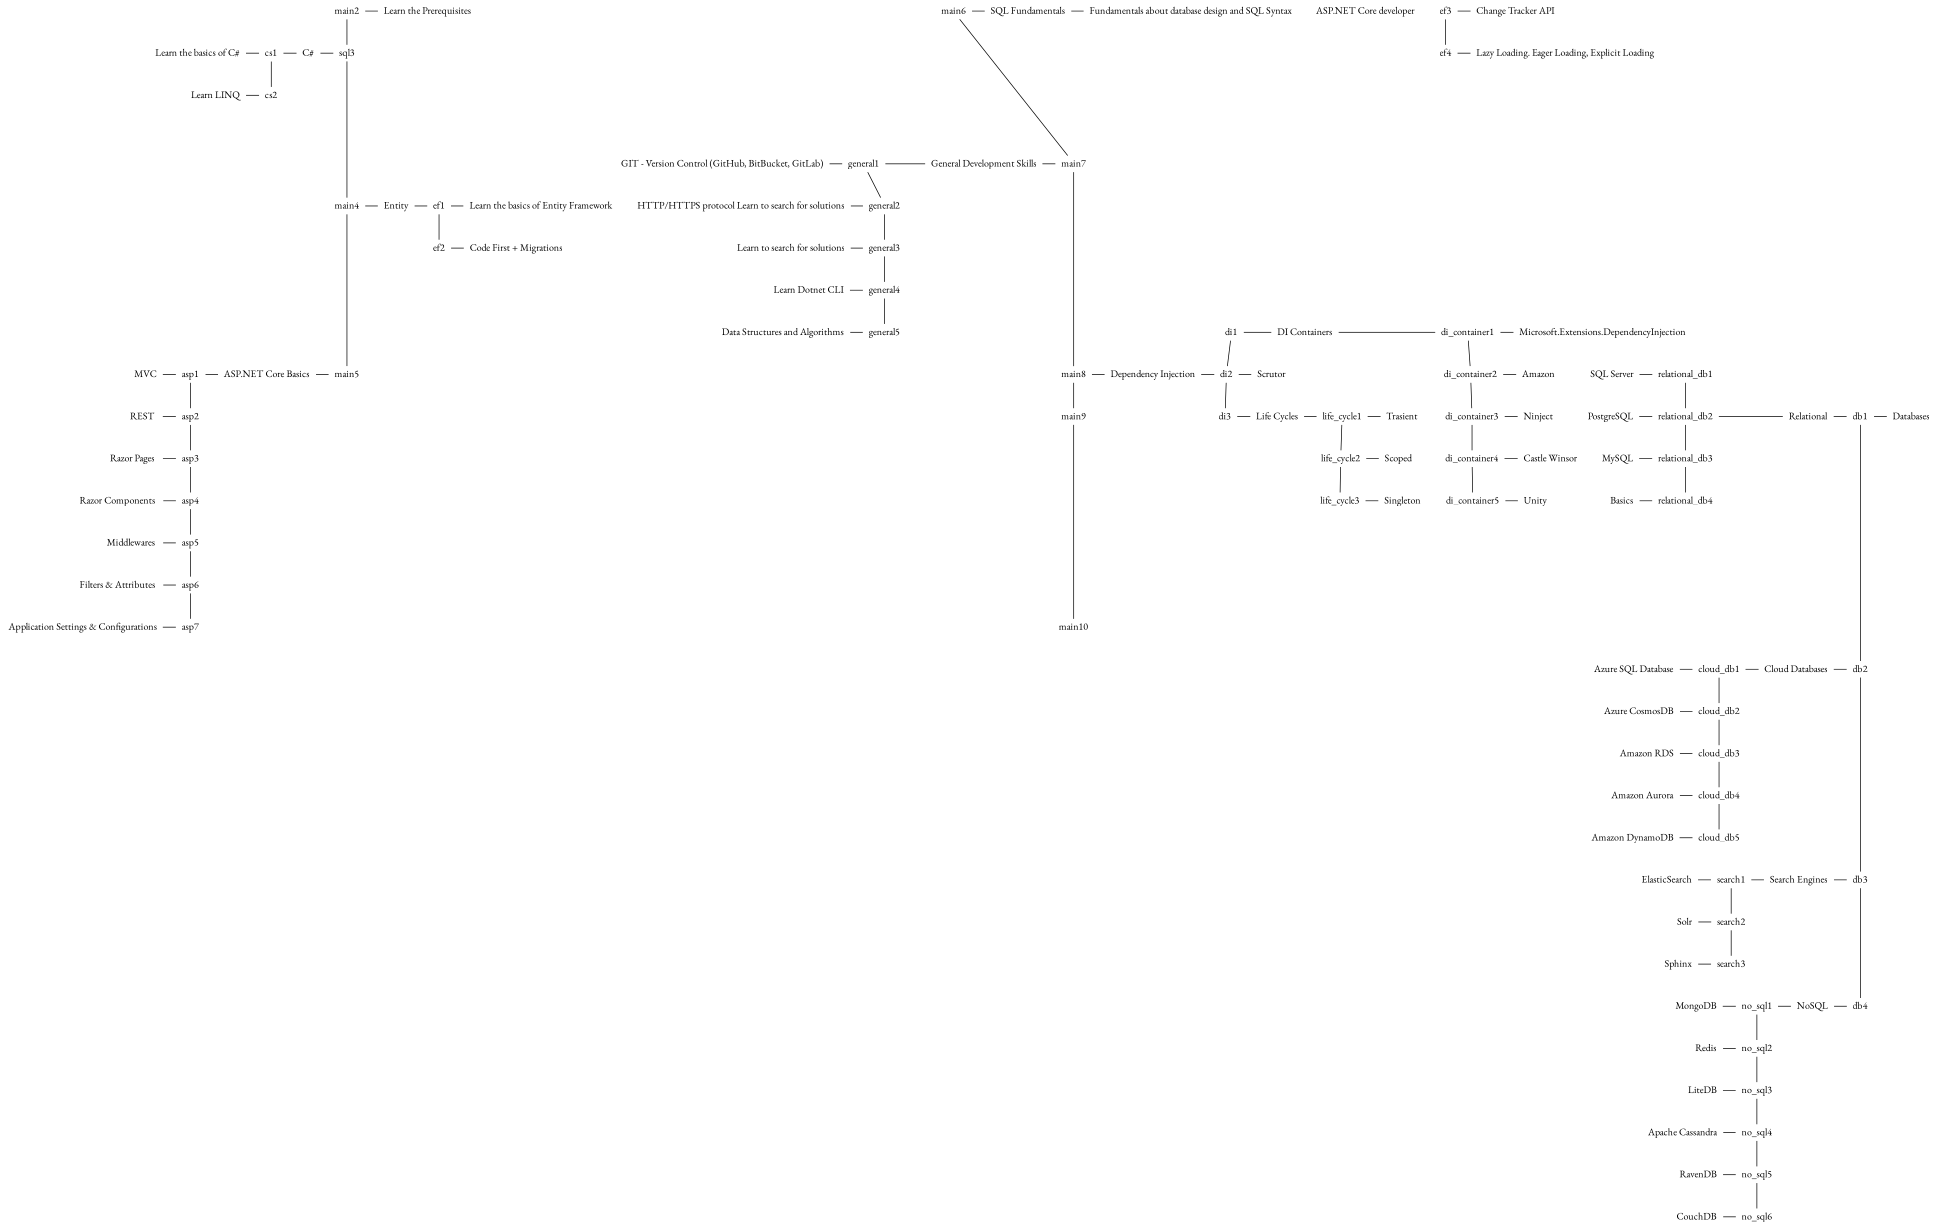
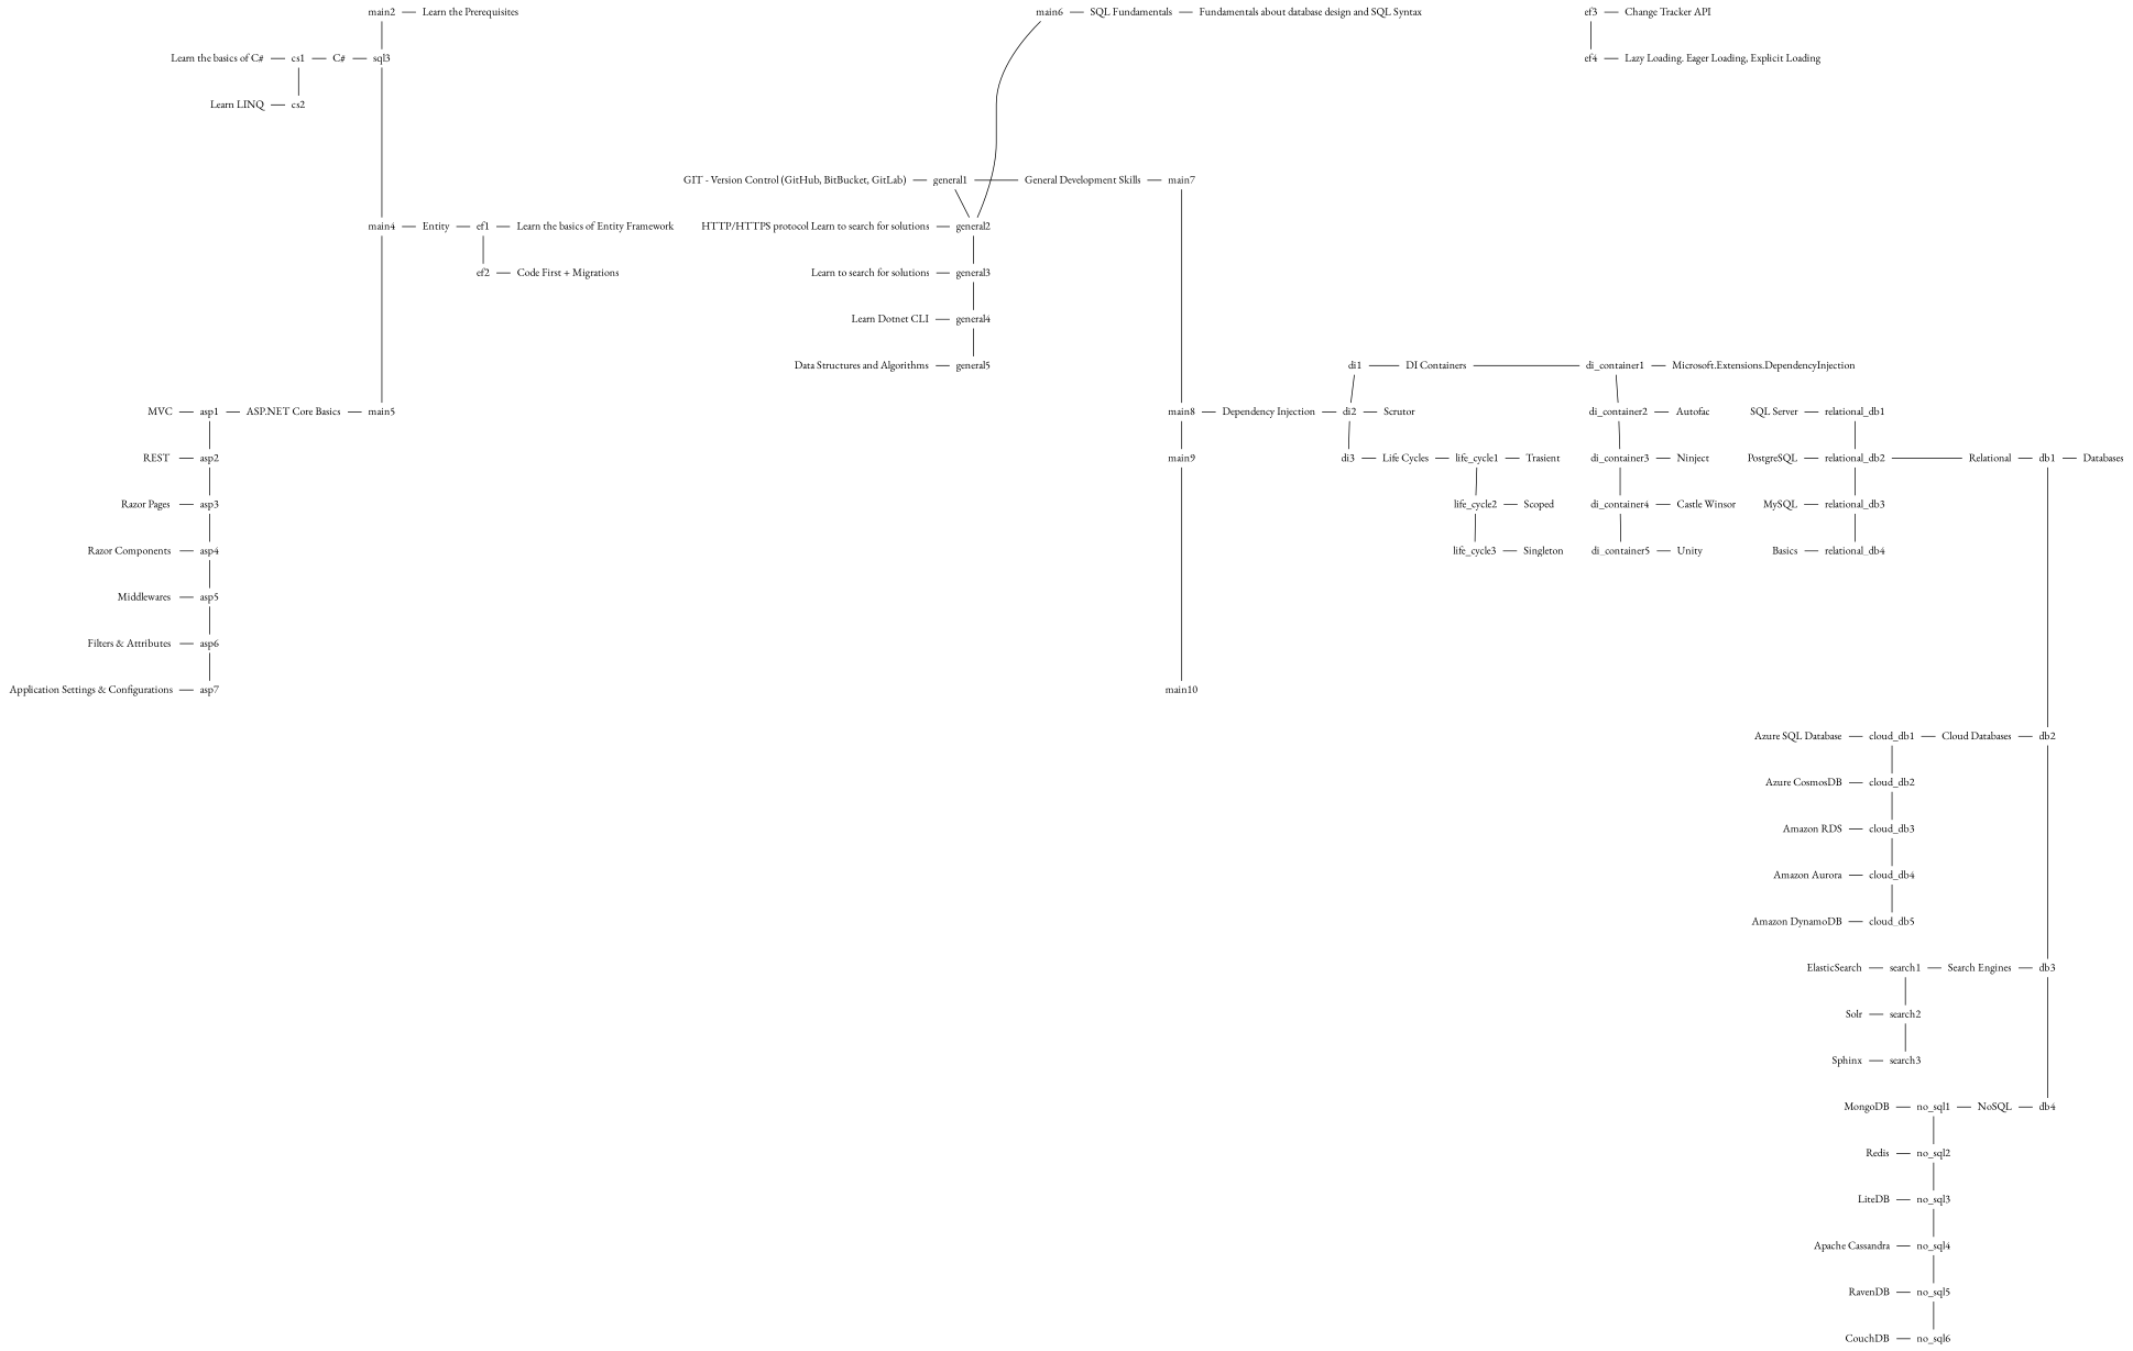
  digraph {
    fontname="EB Garamond"
    node [fontname="EB Garamond" shape=none]
    edge [dir=none fontname="EB Garamond"]
    n1 [height=0 label="Learn the Prerequisites" width=0]
    main2 [height=0 width=0]
    n3 [height=0 label="C#" width=0]
    n4 [height=0 label=sql3 width=0]
    n5 [height=0 label=Entity width=0]
    main4 [height=0 width=0]
    n7 [height=0 label="ASP.NET Core Basics" width=0]
    main5 [height=0 width=0]
    n9 [height=0 label="SQL Fundamentals" width=0]
    main6 [height=0 width=0]
    n11 [height=0 label="General Development Skills" width=0]
    main7 [height=0 width=0]
    n13 [height=0 label="Dependency Injection" width=0]
    main8 [height=0 width=0]
    n15 [height=0 label=Databases width=0]
    main9 [height=0 width=0]
-   n17 [height=0 label="ASP.NET Core developer" width=0]
    main10 [height=0 width=0]
    db1 [height=0 width=0]
    n20 [height=0 label=Relational width=0]
    n21 [height=0 label="Cloud Databases" width=0]
    db2 [height=0 width=0]
    n23 [height=0 label="Search Engines" width=0]
    db3 [height=0 width=0]
    n25 [height=0 label=NoSQL width=0]
    db4 [height=0 width=0]
    relational_db2 [height=0 width=0]
    n28 [height=0 label="SQL Server" width=0]
    relational_db1 [height=0 width=0]
    n30 [height=0 label=PostgreSQL width=0]
    n31 [height=0 label=MySQL width=0]
    relational_db3 [height=0 width=0]
    n33 [height=0 label=Basics width=0]
    relational_db4 [height=0 width=0]
    cloud_db1 [height=0 width=0]
    n36 [height=0 label="Azure SQL Database" width=0]
    n37 [height=0 label="Azure CosmosDB" width=0]
    cloud_db2 [height=0 width=0]
    n39 [height=0 label="Amazon RDS" width=0]
    cloud_db3 [height=0 width=0]
    n41 [height=0 label="Amazon Aurora" width=0]
    cloud_db4 [height=0 width=0]
    n43 [height=0 label="Amazon DynamoDB" width=0]
    cloud_db5 [height=0 width=0]
    search1 [height=0 width=0]
    n46 [height=0 label=ElasticSearch width=0]
    n47 [height=0 label=Solr width=0]
    search2 [height=0 width=0]
    n49 [height=0 label=Sphinx width=0]
    search3 [height=0 width=0]
    no_sql1 [height=0 width=0]
    n52 [height=0 label=MongoDB width=0]
    n53 [height=0 label=Redis width=0]
    no_sql2 [height=0 width=0]
    n55 [height=0 label=LiteDB width=0]
    no_sql3 [height=0 width=0]
    n57 [height=0 label="Apache Cassandra" width=0]
    no_sql4 [height=0 width=0]
    n59 [height=0 label=RavenDB width=0]
    no_sql5 [height=0 width=0]
    n61 [height=0 label=CouchDB width=0]
    no_sql6 [height=0 width=0]
    cs1 [height=0 width=0]
    n64 [height=0 label="Learn the basics of C#" width=0]
    n65 [height=0 label="Learn LINQ" width=0]
    cs2 [height=0 width=0]
    ef1 [height=0 width=0]
    n68 [height=0 label="Learn the basics of Entity Framework" width=0]
    n69 [height=0 label="Code First + Migrations" width=0]
    ef2 [height=0 width=0]
    n71 [height=0 label="Change Tracker API" width=0]
    ef3 [height=0 width=0]
    n73 [height=0 label="Lazy Loading. Eager Loading, Explicit Loading" width=0]
    ef4 [height=0 width=0]
    asp1 [height=0 width=0]
    n76 [height=0 label=MVC width=0]
    n77 [height=0 label="REST " width=0]
    asp2 [height=0 width=0]
    n79 [height=0 label="Razor Pages " width=0]
    asp3 [height=0 width=0]
    n81 [height=0 label="Razor Components " width=0]
    asp4 [height=0 width=0]
    n83 [height=0 label="Middlewares " width=0]
    asp5 [height=0 width=0]
    n85 [height=0 label="Filters & Attributes " width=0]
    asp6 [height=0 width=0]
    n87 [height=0 label="Application Settings & Configurations" width=0]
    asp7 [height=0 width=0]
    n89 [height=0 label="Fundamentals about database design and SQL Syntax" width=0]
    general1 [height=0 width=0]
    n91 [height=0 label="GIT - Version Control (GitHub, BitBucket, GitLab)" width=0]
    n92 [height=0 label="HTTP/HTTPS protocol Learn to search for solutions" width=0]
    general2 [height=0 width=0]
    n94 [height=0 label="Learn to search for solutions" width=0]
    general3 [height=0 width=0]
    n96 [height=0 label="Learn Dotnet CLI" width=0]
    general4 [height=0 width=0]
    n98 [height=0 label="Data Structures and Algorithms" width=0]
    general5 [height=0 width=0]
    di2 [height=0 width=0]
    n101 [height=0 label="DI Containers" width=0]
    di1 [height=0 width=0]
    n103 [height=0 label=Scrutor width=0]
    n104 [height=0 label="Life Cycles" width=0]
    di3 [height=0 width=0]
    di_container1 [height=0 width=0]
    n107 [height=0 label="Microsoft.Extensions.DependencyInjection" width=0]
-   n108 [height=0 label=Amazon width=0]
+   n108 [height=0 label=Autofac width=0]
    di_container2 [height=0 width=0]
    n110 [height=0 label=Ninject width=0]
    di_container3 [height=0 width=0]
    n112 [height=0 label="Castle Winsor" width=0]
    di_container4 [height=0 width=0]
    n114 [height=0 label=Unity width=0]
    di_container5 [height=0 width=0]
    life_cycle1 [height=0 width=0]
    n117 [height=0 label=Trasient width=0]
    n118 [height=0 label=Scoped width=0]
    life_cycle2 [height=0 width=0]
    n120 [height=0 label=Singleton width=0]
    life_cycle3 [height=0 width=0]
    subgraph sub_1 {
-     n17
      main10
      subgraph sub_2 {
        rank=same
        n1
        main2
      }
      subgraph sub_3 {
        rank=same
        n3
        n4
      }
      subgraph sub_4 {
        rank=same
        n5
        main4
      }
      subgraph sub_5 {
        rank=same
        n7
        main5
      }
      subgraph sub_6 {
        rank=same
        n9
        main6
      }
      subgraph sub_7 {
        rank=same
        n11
        main7
      }
      subgraph sub_8 {
        rank=same
        n13
        main8
      }
      subgraph sub_9 {
        rank=same
        n15
        main9
      }
    }
    subgraph sub_10 {
      subgraph sub_11 {
        rank=same
        n15
        db1
      }
      subgraph sub_12 {
        rank=same
        db1
        n20
      }
      subgraph sub_13 {
        rank=same
        n21
        db2
      }
      subgraph sub_14 {
        rank=same
        n23
        db3
      }
      subgraph sub_15 {
        rank=same
        n25
        db4
      }
      subgraph sub_16 {
        rank=same
        n20
        relational_db2
      }
      subgraph sub_17 {
        rank=same
        n28
        relational_db1
      }
      subgraph sub_18 {
        rank=same
        relational_db2
        n30
      }
      subgraph sub_19 {
        rank=same
        n31
        relational_db3
      }
      subgraph sub_20 {
        rank=same
        n33
        relational_db4
      }
      subgraph sub_21 {
        rank=same
        n21
        cloud_db1
      }
      subgraph sub_22 {
        rank=same
        cloud_db1
        n36
      }
      subgraph sub_23 {
        rank=same
        n37
        cloud_db2
      }
      subgraph sub_24 {
        rank=same
        n39
        cloud_db3
      }
      subgraph sub_25 {
        rank=same
        n41
        cloud_db4
      }
      subgraph sub_26 {
        rank=same
        n43
        cloud_db5
      }
      subgraph sub_27 {
        rank=same
        n23
        search1
      }
      subgraph sub_28 {
        rank=same
        search1
        n46
      }
      subgraph sub_29 {
        rank=same
        n47
        search2
      }
      subgraph sub_30 {
        rank=same
        n49
        search3
      }
      subgraph sub_31 {
        rank=same
        n25
        no_sql1
      }
      subgraph sub_32 {
        rank=same
        no_sql1
        n52
      }
      subgraph sub_33 {
        rank=same
        n53
        no_sql2
      }
      subgraph sub_34 {
        rank=same
        n55
        no_sql3
      }
      subgraph sub_35 {
        rank=same
        n57
        no_sql4
      }
      subgraph sub_36 {
        rank=same
        n59
        no_sql5
      }
      subgraph sub_37 {
        rank=same
        n61
        no_sql6
      }
    }
    subgraph sub_38 {
      subgraph sub_39 {
        rank=same
        n3
        cs1
      }
      subgraph sub_40 {
        rank=same
        cs1
        n64
      }
      subgraph sub_41 {
        rank=same
        n65
        cs2
      }
    }
    subgraph sub_42 {
      subgraph sub_43 {
        rank=same
        n5
        ef1
      }
      subgraph sub_44 {
        rank=same
        ef1
        n68
      }
      subgraph sub_45 {
        rank=same
        n69
        ef2
      }
      subgraph sub_46 {
        rank=same
        n71
        ef3
      }
      subgraph sub_47 {
        rank=same
        n73
        ef4
      }
    }
    subgraph sub_48 {
      subgraph sub_49 {
        rank=same
        n7
        asp1
      }
      subgraph sub_50 {
        rank=same
        asp1
        n76
      }
      subgraph sub_51 {
        rank=same
        n77
        asp2
      }
      subgraph sub_52 {
        rank=same
        n79
        asp3
      }
      subgraph sub_53 {
        rank=same
        n81
        asp4
      }
      subgraph sub_54 {
        rank=same
        n83
        asp5
      }
      subgraph sub_55 {
        rank=same
        n85
        asp6
      }
      subgraph sub_56 {
        rank=same
        n87
        asp7
      }
    }
    subgraph sub_57 {
      subgraph sub_58 {
        rank=same
        n9
        n89
      }
    }
    subgraph sub_59 {
      subgraph sub_60 {
        rank=same
        n11
        general1
      }
      subgraph sub_61 {
        rank=same
        general1
        n91
      }
      subgraph sub_62 {
        rank=same
        n92
        general2
      }
      subgraph sub_63 {
        rank=same
        n94
        general3
      }
      subgraph sub_64 {
        rank=same
        n96
        general4
      }
      subgraph sub_65 {
        rank=same
        n98
        general5
      }
    }
    subgraph sub_66 {
      subgraph sub_67 {
        rank=same
        n13
        di2
      }
      subgraph sub_68 {
        rank=same
        n101
        di1
      }
      subgraph sub_69 {
        rank=same
        di2
        n103
      }
      subgraph sub_70 {
        rank=same
        n104
        di3
      }
      subgraph sub_71 {
        rank=same
        n101
        di_container1
      }
      subgraph sub_72 {
        rank=same
        di_container1
        n107
      }
      subgraph sub_73 {
        rank=same
        n108
        di_container2
      }
      subgraph sub_74 {
        rank=same
        n110
        di_container3
      }
      subgraph sub_75 {
        rank=same
        n112
        di_container4
      }
      subgraph sub_76 {
        rank=same
        n114
        di_container5
      }
      subgraph sub_77 {
        rank=same
        n104
        life_cycle1
      }
      subgraph sub_78 {
        rank=same
        life_cycle1
        n117
      }
      subgraph sub_79 {
        rank=same
        n118
        life_cycle2
      }
      subgraph sub_80 {
        rank=same
        n120
        life_cycle3
      }
    }
    main2 -> n1
    main2 -> n4
    n3 -> n4
    n4 -> main4 [minlen=4]
    n5 -> ef1
    main4 -> n5
    main4 -> main5 [minlen=4]
    n7 -> main5
    n9 -> n89
    main6 -> n9
-   main6 -> main7 [minlen=4]
+   main6 -> general2 [minlen=4]
    n11 -> main7
    main7 -> main8 [minlen=5]
    n13 -> di2
    main8 -> n13
    main8 -> main9 [minlen=1]
    main9 -> main10 [minlen=5]
    db1 -> n15
    db1 -> db2 [minlen=6]
    n20 -> db1
    n21 -> db2
    db2 -> db3 [minlen=5]
    n23 -> db3
    db3 -> db4 [minlen=3]
    n25 -> db4
    relational_db2 -> n20 [minlen=5]
    relational_db2 -> relational_db3
    n28 -> relational_db1
    relational_db1 -> relational_db2
    n30 -> relational_db2
    n31 -> relational_db3
    relational_db3 -> relational_db4
    n33 -> relational_db4
    cloud_db1 -> n21
    cloud_db1 -> cloud_db2
    n36 -> cloud_db1
    n37 -> cloud_db2
    cloud_db2 -> cloud_db3
    n39 -> cloud_db3
    cloud_db3 -> cloud_db4
    n41 -> cloud_db4
    cloud_db4 -> cloud_db5
    n43 -> cloud_db5
    search1 -> n23
    search1 -> search2
    n46 -> search1
    n47 -> search2
    search2 -> search3
    n49 -> search3
    no_sql1 -> n25
    no_sql1 -> no_sql2
    n52 -> no_sql1
    n53 -> no_sql2
    no_sql2 -> no_sql3
    n55 -> no_sql3
    no_sql3 -> no_sql4
    n57 -> no_sql4
    no_sql4 -> no_sql5
    n59 -> no_sql5
    no_sql5 -> no_sql6
    n61 -> no_sql6
    cs1 -> n3
    cs1 -> cs2
    n64 -> cs1
    n65 -> cs2
    ef1 -> n68
    ef1 -> ef2
    ef2 -> n69
    ef3 -> n71
    ef3 -> ef4
    ef4 -> n73
    asp1 -> n7
    asp1 -> asp2
    n76 -> asp1
    n77 -> asp2
    asp2 -> asp3
    n79 -> asp3
    asp3 -> asp4
    n81 -> asp4
    asp4 -> asp5
    n83 -> asp5
    asp5 -> asp6
    n85 -> asp6
    asp6 -> asp7
    n87 -> asp7
    general1 -> n11
    general1 -> general2
    n91 -> general1
    n92 -> general2
    general2 -> general3
    n94 -> general3
    general3 -> general4
    n96 -> general4
    general4 -> general5
    n98 -> general5
    di2 -> n103
    di2 -> di3
    n101 -> di_container1 [minlen=7]
    di1 -> di2
    di1 -> n101
    n104 -> life_cycle1
    di3 -> n104
    di_container1 -> n107
    di_container1 -> di_container2
    di_container2 -> n108
    di_container2 -> di_container3
    di_container3 -> n110
    di_container3 -> di_container4
    di_container4 -> n112
    di_container4 -> di_container5
    di_container5 -> n114
    life_cycle1 -> n117
    life_cycle1 -> life_cycle2
    life_cycle2 -> n118
    life_cycle2 -> life_cycle3
    life_cycle3 -> n120
  }
